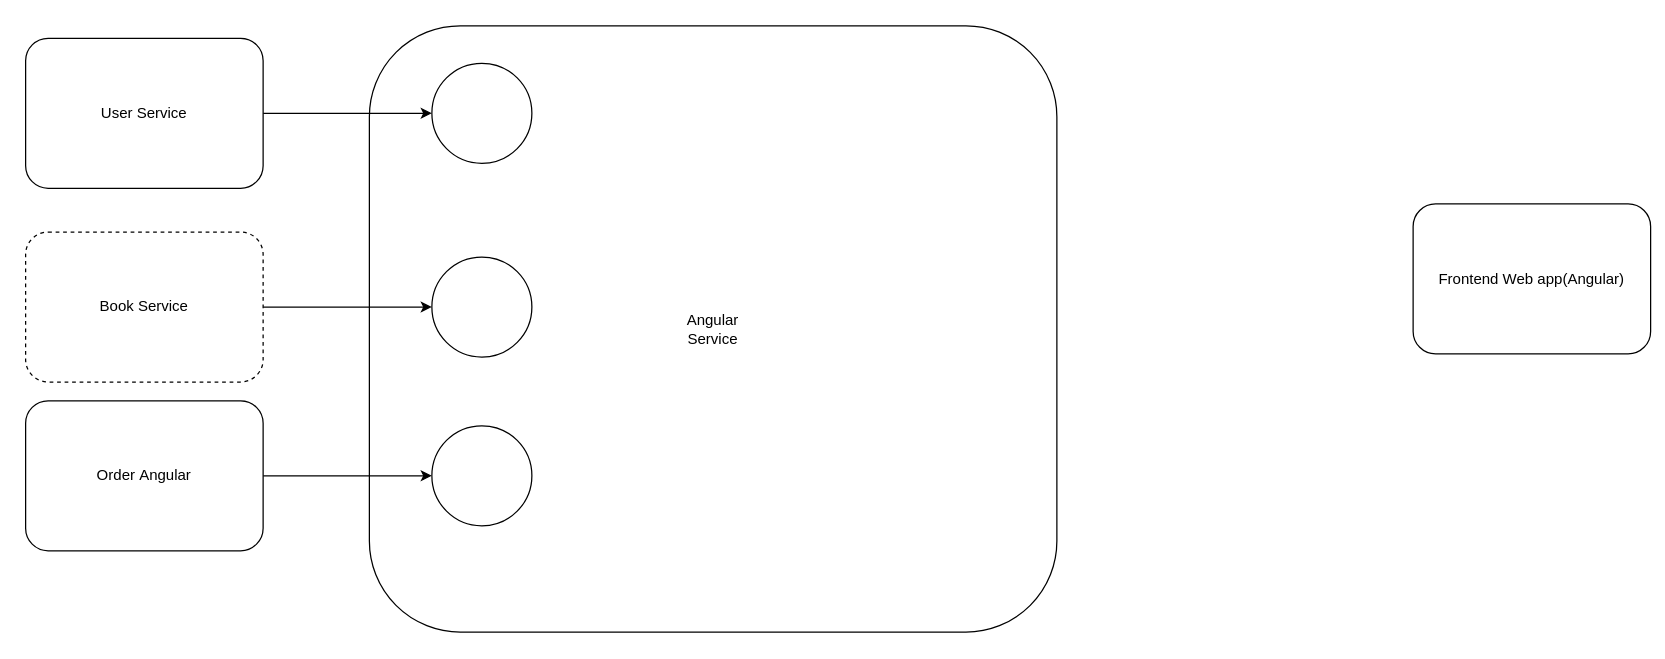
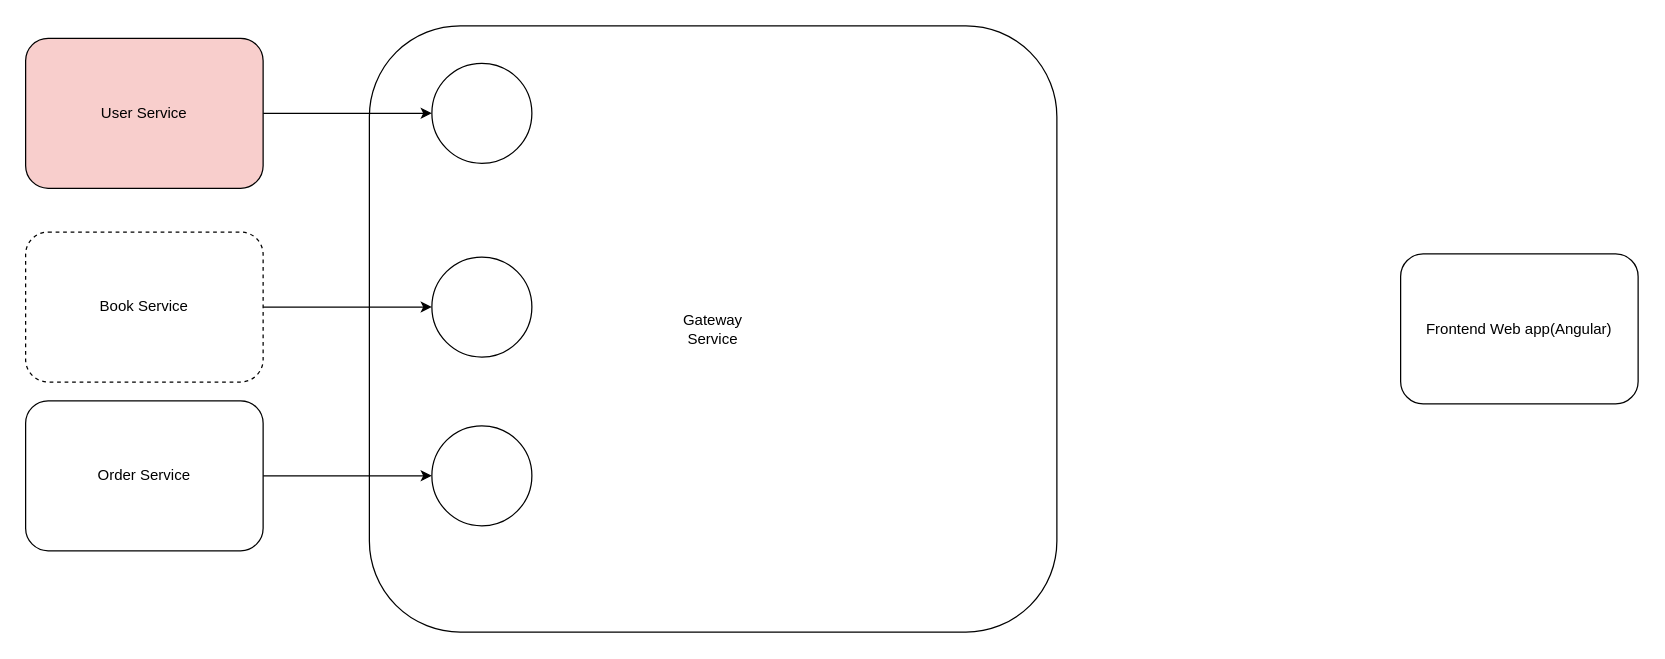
  <mxCell id="0" />
  <mxCell id="1" parent="0" />
- <mxCell id="2" value="&lt;div&gt;Angular&lt;/div&gt;Service" style="rounded=1;whiteSpace=wrap;html=1;" vertex="1" parent="1"><mxGeometry x="295" y="20" width="550" height="485" as="geometry" /></mxCell>
+ <mxCell id="2" value="&lt;div&gt;Gateway&lt;/div&gt;Service" style="rounded=1;whiteSpace=wrap;html=1;" vertex="1" parent="1"><mxGeometry x="295" y="20" width="550" height="485" as="geometry" /></mxCell>
  <mxCell id="3" value="" style="edgeStyle=orthogonalEdgeStyle;rounded=0;orthogonalLoop=1;jettySize=auto;html=1;" edge="1" parent="1" source="4" target="12"><mxGeometry relative="1" as="geometry" /></mxCell>
- <mxCell id="4" value="User Service" style="rounded=1;whiteSpace=wrap;html=1;" vertex="1" parent="1"><mxGeometry x="20" y="30" width="190" height="120" as="geometry" /></mxCell>
- <mxCell id="5" value="Frontend Web app(Angular)" style="rounded=1;whiteSpace=wrap;html=1;" vertex="1" parent="1"><mxGeometry x="1130" y="162.5" width="190" height="120" as="geometry" /></mxCell>
+ <mxCell id="4" value="User Service" style="rounded=1;whiteSpace=wrap;html=1;fillColor=#f8cecc;" vertex="1" parent="1"><mxGeometry x="20" y="30" width="190" height="120" as="geometry" /></mxCell>
+ <mxCell id="5" value="Frontend Web app(Angular)" style="rounded=1;whiteSpace=wrap;html=1;" vertex="1" parent="1"><mxGeometry x="1120" y="202.5" width="190" height="120" as="geometry" /></mxCell>
  <mxCell id="6" value="" style="edgeStyle=orthogonalEdgeStyle;rounded=0;orthogonalLoop=1;jettySize=auto;html=1;" edge="1" parent="1" source="7" target="10"><mxGeometry relative="1" as="geometry" /></mxCell>
  <mxCell id="7" value="Book Service" style="rounded=1;whiteSpace=wrap;html=1;dashed=1;" vertex="1" parent="1"><mxGeometry x="20" y="185" width="190" height="120" as="geometry" /></mxCell>
  <mxCell id="8" value="" style="edgeStyle=orthogonalEdgeStyle;rounded=0;orthogonalLoop=1;jettySize=auto;html=1;" edge="1" parent="1" source="9" target="11"><mxGeometry relative="1" as="geometry" /></mxCell>
- <mxCell id="9" value="Order&amp;nbsp;&lt;span style=&quot;background-color: initial;&quot;&gt;Angular&lt;/span&gt;" style="rounded=1;whiteSpace=wrap;html=1;" vertex="1" parent="1"><mxGeometry x="20" y="320" width="190" height="120" as="geometry" /></mxCell>
+ <mxCell id="9" value="Order&amp;nbsp;&lt;span style=&quot;background-color: initial;&quot;&gt;Service&lt;/span&gt;" style="rounded=1;whiteSpace=wrap;html=1;" vertex="1" parent="1"><mxGeometry x="20" y="320" width="190" height="120" as="geometry" /></mxCell>
  <mxCell id="10" value="" style="ellipse;whiteSpace=wrap;html=1;rounded=1;" vertex="1" parent="1"><mxGeometry x="345" y="205" width="80" height="80" as="geometry" /></mxCell>
  <mxCell id="11" value="" style="ellipse;whiteSpace=wrap;html=1;rounded=1;" vertex="1" parent="1"><mxGeometry x="345" y="340" width="80" height="80" as="geometry" /></mxCell>
  <mxCell id="12" value="" style="ellipse;whiteSpace=wrap;html=1;rounded=1;" vertex="1" parent="1"><mxGeometry x="345" y="50" width="80" height="80" as="geometry" /></mxCell>
